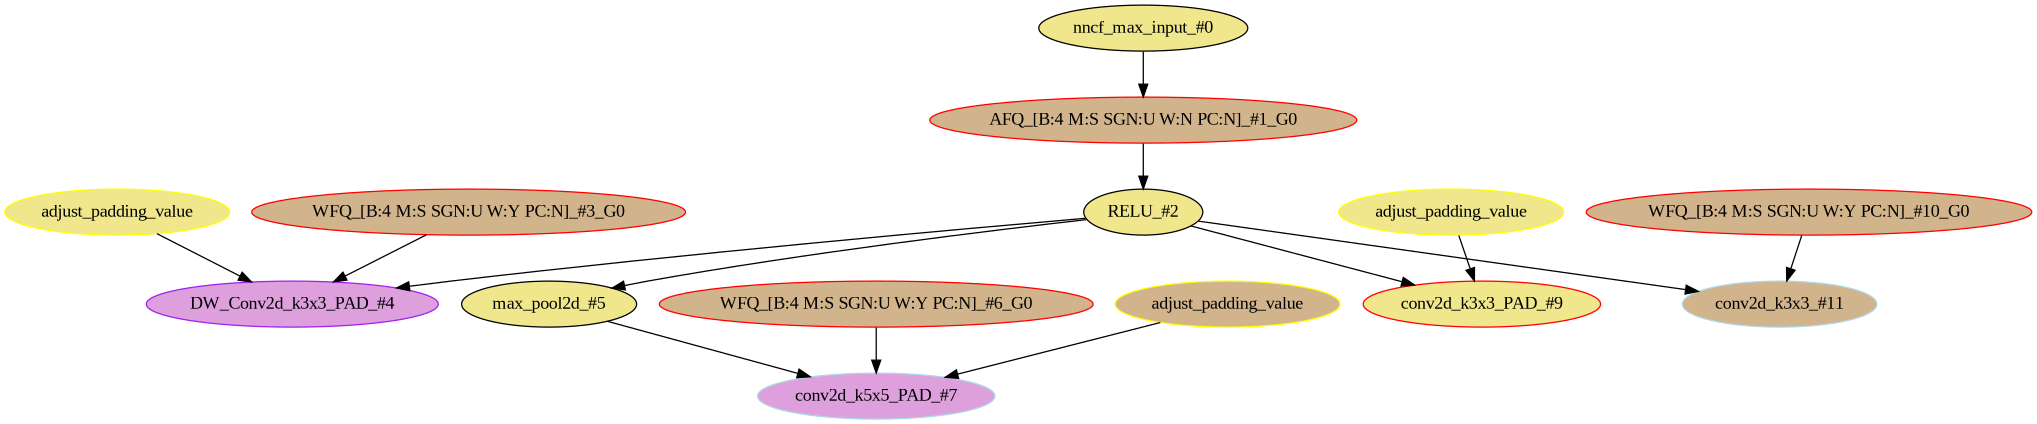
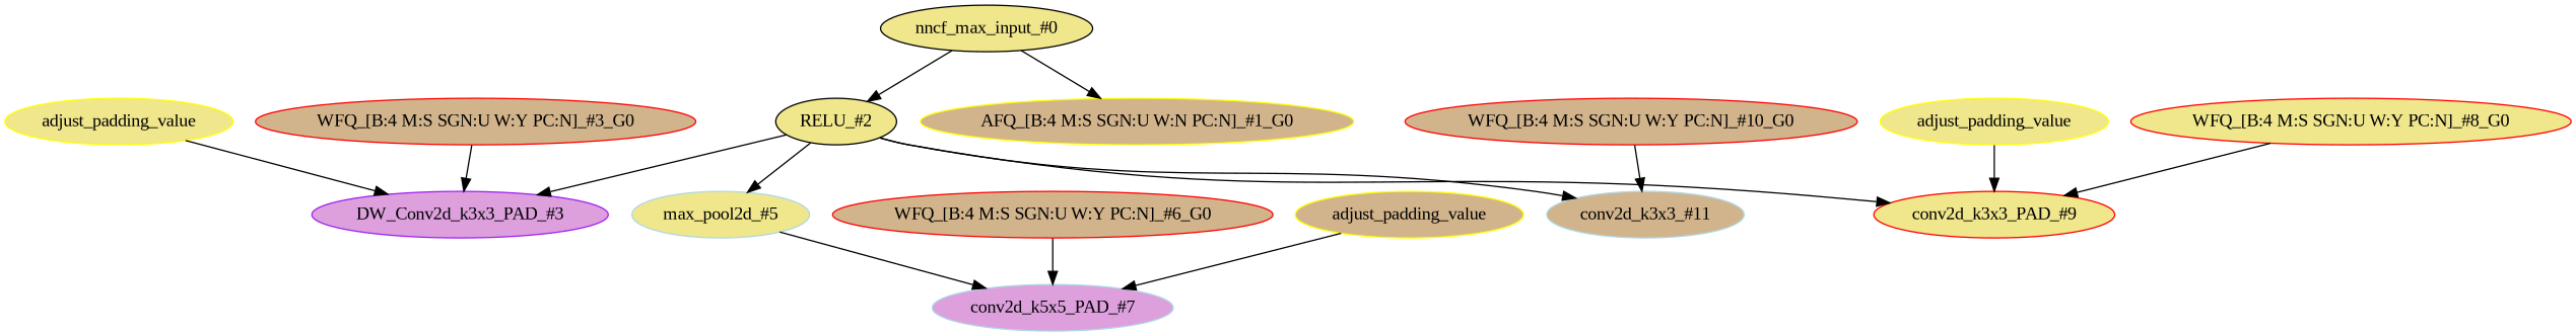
  strict digraph {
    fontname="Liberation Serif"
    node [fillcolor=khaki fontname="Liberation Serif" style=filled type=symmetric_quantize color=red]
    edge [fontname="Liberation Serif"]
    n1 [label="nncf_max_input_#0" type=nncf_model_input color=""]
-   n2 [fillcolor=tan label="AFQ_[B:4 M:S SGN:U W:N PC:N]_#1_G0" scope=SymmetricQuantizer]
+   n2 [color=yellow fillcolor=tan label="AFQ_[B:4 M:S SGN:U W:N PC:N]_#1_G0" scope=SymmetricQuantizer]
    n3 [label="RELU_#2" scope="MultiBranchesModel/ReLU" type=RELU color=""]
-   n4 [color=purple fillcolor=plum label="DW_Conv2d_k3x3_PAD_#4" scope="MultiBranchesModel/NNCFConv2d[conv_a]" type=conv2d]
-   n5 [label="max_pool2d_#5" scope="MultiBranchesModel/MaxPool2d[max_pool_b]" type=max_pool2d color=""]
+   n4 [color=purple fillcolor=plum label="DW_Conv2d_k3x3_PAD_#3" scope="MultiBranchesModel/NNCFConv2d[conv_a]" type=conv2d]
+   n5 [label="max_pool2d_#5" scope="MultiBranchesModel/MaxPool2d[max_pool_b]" type=max_pool2d color=lightblue]
    n6 [label="conv2d_k3x3_PAD_#9" scope="MultiBranchesModel/NNCFConv2d[conv_c]" type=conv2d]
    n7 [color=lightblue fillcolor=tan label="conv2d_k3x3_#11" scope="MultiBranchesModel/NNCFConv2d[conv_d]" type=conv2d]
    n8 [color=lightblue fillcolor=plum label="conv2d_k5x5_PAD_#7" scope="MultiBranchesModel/NNCFConv2d[conv_b]" type=conv2d]
    n9 [fillcolor=tan label="WFQ_[B:4 M:S SGN:U W:Y PC:N]_#3_G0" scope="MultiBranchesModel/NNCFConv2d[conv_a]/ModuleDict[pre_ops]/UpdateWeight[1]/SymmetricQuantizer[op]"]
    n10 [fillcolor=tan label="WFQ_[B:4 M:S SGN:U W:Y PC:N]_#6_G0" scope="MultiBranchesModel/NNCFConv2d[conv_b]/ModuleDict[pre_ops]/UpdateWeight[1]/SymmetricQuantizer[op]"]
+   n11 [label="WFQ_[B:4 M:S SGN:U W:Y PC:N]_#8_G0" scope="MultiBranchesModel/NNCFConv2d[conv_c]/ModuleDict[pre_ops]/UpdateWeight[1]/SymmetricQuantizer[op]"]
    n12 [fillcolor=tan label="WFQ_[B:4 M:S SGN:U W:Y PC:N]_#10_G0" scope="MultiBranchesModel/NNCFConv2d[conv_d]/ModuleDict[pre_ops]/UpdateWeight[0]/SymmetricQuantizer[op]"]
    n13 [color=yellow label=adjust_padding_value type=""]
    n14 [color=yellow fillcolor=tan label=adjust_padding_value type=""]
    n15 [color=yellow label=adjust_padding_value type=""]
    n1 -> n2
-   n2 -> n3
+   n1 -> n3
    n3 -> n4
    n3 -> n5
    n3 -> n6
    n3 -> n7
    n5 -> n8
    n9 -> n4
    n10 -> n8
+   n11 -> n6
    n12 -> n7
    n13 -> n4
    n14 -> n8
    n15 -> n6
  }
